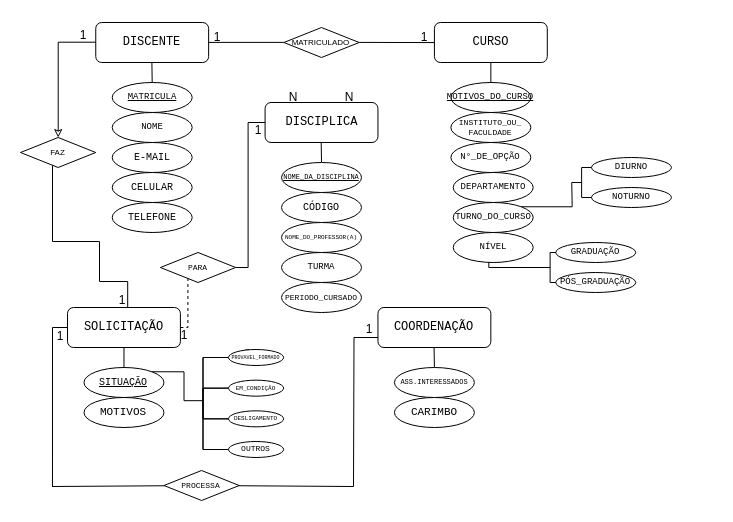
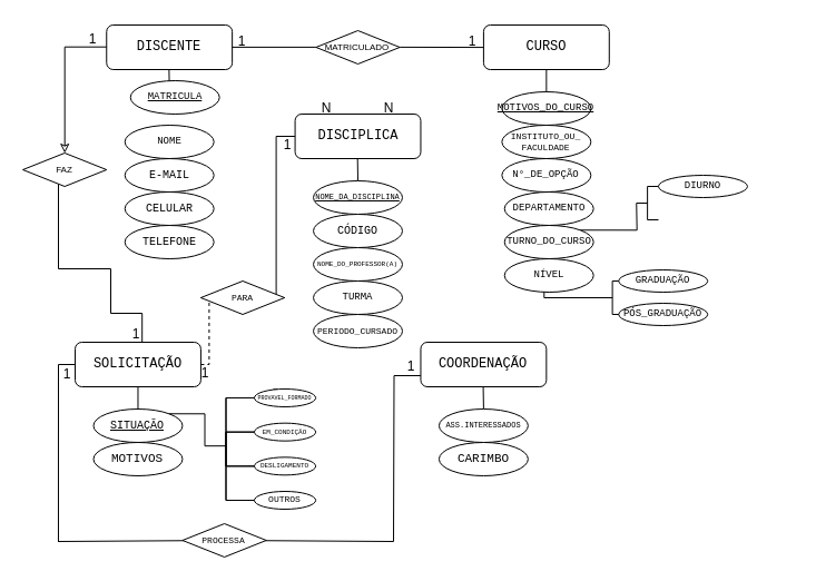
  <mxCell id="0" />
  <mxCell id="1" parent="0" />
  <mxCell id="2" value="" style="group" vertex="1" connectable="0" parent="1"><mxGeometry x="20" y="20" width="690" height="480" as="geometry" /></mxCell>
  <mxCell id="3" style="edgeStyle=orthogonalEdgeStyle;rounded=0;orthogonalLoop=1;jettySize=auto;html=1;endArrow=none;endFill=0;entryX=0.012;entryY=0.145;entryDx=0;entryDy=0;entryPerimeter=0;" edge="1" parent="2" source="68"><mxGeometry relative="1" as="geometry"><mxPoint x="78.492" y="306.8" as="targetPoint" /><mxPoint x="-11.288" y="82" as="sourcePoint" /><Array as="points"><mxPoint x="31.984" y="221" /><mxPoint x="79.018" y="221" /><mxPoint x="79.018" y="261" /><mxPoint x="107.239" y="261" /><mxPoint x="107.239" y="307" /></Array></mxGeometry></mxCell>
  <mxCell id="4" value="DISCENTE" style="rounded=1;whiteSpace=wrap;html=1;fontSize=12;glass=0;strokeWidth=1;shadow=0;fontFamily=Courier New;perimeterSpacing=2;" parent="2" vertex="1"><mxGeometry x="75.256" y="2" width="112.883" height="40" as="geometry" /></mxCell>
  <mxCell id="5" value="" style="endArrow=none;html=1;rounded=0;fontFamily=Courier New;shadow=0;" edge="1" parent="2"><mxGeometry width="50" height="50" relative="1" as="geometry"><mxPoint x="131.697" y="62" as="sourcePoint" /><mxPoint x="131.378" y="42" as="targetPoint" /></mxGeometry></mxCell>
- <mxCell id="6" value="MATRICULA" style="ellipse;whiteSpace=wrap;shadow=0;gradientColor=none;strokeColor=default;fontSize=9;fontFamily=Courier New;labelBackgroundColor=none;labelBorderColor=none;textShadow=0;fontStyle=4;horizontal=1;html=1;" vertex="1" parent="2"><mxGeometry x="91.718" y="62" width="79.959" height="30" as="geometry" /></mxCell>
+ <mxCell id="6" value="MATRICULA" style="ellipse;whiteSpace=wrap;shadow=0;gradientColor=none;strokeColor=default;fontSize=9;fontFamily=Courier New;labelBackgroundColor=none;labelBorderColor=none;textShadow=0;fontStyle=4;horizontal=1;html=1;" vertex="1" parent="2"><mxGeometry x="96.718" y="52" width="79.959" height="30" as="geometry" /></mxCell>
  <mxCell id="7" value="NOME" style="ellipse;whiteSpace=wrap;html=1;shadow=0;gradientColor=none;strokeColor=default;fontSize=9;fontFamily=Courier New;fontStyle=0;" vertex="1" parent="2"><mxGeometry x="91.718" y="92" width="79.959" height="30" as="geometry" /></mxCell>
  <mxCell id="8" value="CELULAR" style="ellipse;whiteSpace=wrap;html=1;shadow=0;gradientColor=none;strokeColor=default;fontSize=10;fontFamily=Courier New;" vertex="1" parent="2"><mxGeometry x="91.718" y="152" width="79.959" height="30" as="geometry" /></mxCell>
  <mxCell id="9" value="E-MAIL" style="ellipse;whiteSpace=wrap;html=1;shadow=0;gradientColor=none;strokeColor=default;fontSize=10;fontFamily=Courier New;" vertex="1" parent="2"><mxGeometry x="91.718" y="122" width="79.959" height="30" as="geometry" /></mxCell>
  <mxCell id="10" value="TELEFONE" style="ellipse;whiteSpace=wrap;html=1;shadow=0;gradientColor=none;strokeColor=default;fontSize=10;fontFamily=Courier New;" vertex="1" parent="2"><mxGeometry x="91.718" y="182" width="79.959" height="30" as="geometry" /></mxCell>
  <mxCell id="11" value="CURSO" style="rounded=1;whiteSpace=wrap;html=1;fontSize=12;glass=0;strokeWidth=1;shadow=0;fontFamily=Courier New;" vertex="1" parent="2"><mxGeometry x="413.906" y="2" width="112.883" height="40" as="geometry" /></mxCell>
  <mxCell id="12" value="" style="endArrow=none;html=1;rounded=0;fontFamily=Courier New;shadow=0;" edge="1" parent="2" target="11"><mxGeometry width="50" height="50" relative="1" as="geometry"><mxPoint x="470.348" y="62" as="sourcePoint" /><mxPoint x="470.028" y="42" as="targetPoint" /></mxGeometry></mxCell>
  <mxCell id="13" value="MOTIVOS_DO_CURSO" style="ellipse;whiteSpace=wrap;shadow=0;gradientColor=none;strokeColor=default;fontSize=9;fontFamily=Courier New;labelBackgroundColor=none;labelBorderColor=none;textShadow=0;fontStyle=4;horizontal=1;html=1;" vertex="1" parent="2"><mxGeometry x="430.368" y="62" width="79.959" height="30" as="geometry" /></mxCell>
  <mxCell id="14" value="INSTITUTO_OU_ FACULDADE" style="ellipse;whiteSpace=wrap;html=1;shadow=0;gradientColor=none;strokeColor=default;fontSize=8;fontFamily=Courier New;fontStyle=0;" vertex="1" parent="2"><mxGeometry x="430.368" y="92" width="79.959" height="30" as="geometry" /></mxCell>
  <mxCell id="15" value="N°_DE_OPÇÃO" style="ellipse;whiteSpace=wrap;html=1;shadow=0;gradientColor=none;strokeColor=default;fontSize=9;fontFamily=Courier New;" vertex="1" parent="2"><mxGeometry x="430.368" y="122" width="79.959" height="30" as="geometry" /></mxCell>
  <mxCell id="16" value="" style="endArrow=none;html=1;rounded=0;exitX=1;exitY=0.25;exitDx=0;exitDy=0;shadow=0;" edge="1" parent="2"><mxGeometry width="50" height="50" relative="1" as="geometry"><mxPoint x="188.139" y="21.9" as="sourcePoint" /><mxPoint x="263.395" y="21.9" as="targetPoint" /></mxGeometry></mxCell>
  <mxCell id="17" value="MATRICULADO" style="rhombus;whiteSpace=wrap;html=1;fontSize=8;shadow=0;" vertex="1" parent="2"><mxGeometry x="263.395" y="7" width="75.256" height="30" as="geometry" /></mxCell>
  <mxCell id="18" value="" style="endArrow=none;html=1;rounded=0;exitX=1;exitY=0.25;exitDx=0;exitDy=0;shadow=0;" edge="1" parent="2"><mxGeometry width="50" height="50" relative="1" as="geometry"><mxPoint x="338.65" y="21.9" as="sourcePoint" /><mxPoint x="413.906" y="22.094" as="targetPoint" /></mxGeometry></mxCell>
  <mxCell id="19" value="DISCIPLICA" style="rounded=1;whiteSpace=wrap;html=1;fontSize=12;glass=0;strokeWidth=1;shadow=0;fontFamily=Courier New;" vertex="1" parent="2"><mxGeometry x="244.581" y="82" width="112.883" height="40" as="geometry" /></mxCell>
  <mxCell id="20" value="" style="endArrow=none;html=1;rounded=0;fontFamily=Courier New;shadow=0;" edge="1" parent="2"><mxGeometry width="50" height="50" relative="1" as="geometry"><mxPoint x="301.022" y="142" as="sourcePoint" /><mxPoint x="300.703" y="122" as="targetPoint" /></mxGeometry></mxCell>
  <mxCell id="21" value="NOME_DA_DISCIPLINA" style="ellipse;whiteSpace=wrap;shadow=0;gradientColor=none;strokeColor=default;fontSize=7;fontFamily=Courier New;labelBackgroundColor=none;labelBorderColor=none;textShadow=0;fontStyle=4;horizontal=1;html=1;" vertex="1" parent="2"><mxGeometry x="261.043" y="142" width="79.959" height="30" as="geometry" /></mxCell>
  <mxCell id="22" value="CÓDIGO" style="ellipse;whiteSpace=wrap;html=1;shadow=0;gradientColor=none;strokeColor=default;fontSize=10;fontFamily=Courier New;fontStyle=0;" vertex="1" parent="2"><mxGeometry x="261.043" y="172" width="79.959" height="30" as="geometry" /></mxCell>
  <mxCell id="23" value="TURMA" style="ellipse;whiteSpace=wrap;html=1;shadow=0;gradientColor=none;strokeColor=default;fontSize=9;fontFamily=Courier New;" vertex="1" parent="2"><mxGeometry x="261.043" y="232" width="79.959" height="30" as="geometry" /></mxCell>
  <mxCell id="24" value="&lt;font style=&quot;font-size: 6px;&quot;&gt;NOME_DO_PROFESSOR(A)&lt;/font&gt;" style="ellipse;whiteSpace=wrap;html=1;shadow=0;gradientColor=none;strokeColor=default;fontSize=9;fontFamily=Courier New;" vertex="1" parent="2"><mxGeometry x="261.043" y="202" width="79.959" height="30" as="geometry" /></mxCell>
  <mxCell id="25" value="PERIODO_CURSADO" style="ellipse;whiteSpace=wrap;html=1;shadow=0;gradientColor=none;strokeColor=default;fontSize=8;fontFamily=Courier New;" vertex="1" parent="2"><mxGeometry x="261.043" y="262" width="79.959" height="30" as="geometry" /></mxCell>
  <mxCell id="26" value="1" style="text;html=1;align=center;verticalAlign=middle;whiteSpace=wrap;rounded=0;shadow=0;" vertex="1" parent="2"><mxGeometry x="169.325" y="2" width="56.442" height="30" as="geometry" /></mxCell>
  <mxCell id="27" value="1" style="text;html=1;align=center;verticalAlign=middle;whiteSpace=wrap;rounded=0;shadow=0;" vertex="1" parent="2"><mxGeometry x="376.278" y="2" width="56.442" height="30" as="geometry" /></mxCell>
  <mxCell id="28" value="DEPARTAMENTO" style="ellipse;whiteSpace=wrap;html=1;shadow=0;gradientColor=none;strokeColor=default;fontSize=9;fontFamily=Courier New;" vertex="1" parent="2"><mxGeometry x="432.72" y="152" width="79.959" height="30" as="geometry" /></mxCell>
  <mxCell id="29" style="edgeStyle=orthogonalEdgeStyle;rounded=0;orthogonalLoop=1;jettySize=auto;html=1;exitX=1;exitY=0;exitDx=0;exitDy=0;endArrow=none;endFill=0;shadow=0;fontFamily=Courier New;" edge="1" parent="2" source="30"><mxGeometry relative="1" as="geometry"><mxPoint x="551.247" y="162" as="targetPoint" /></mxGeometry></mxCell>
  <mxCell id="30" value="TURNO_DO_CURSO" style="ellipse;whiteSpace=wrap;html=1;shadow=0;gradientColor=none;strokeColor=default;fontSize=9;fontFamily=Courier New;" vertex="1" parent="2"><mxGeometry x="432.72" y="182" width="79.959" height="30" as="geometry" /></mxCell>
  <mxCell id="31" value="NÍVEL" style="ellipse;whiteSpace=wrap;html=1;shadow=0;gradientColor=none;strokeColor=default;fontSize=9;fontFamily=Courier New;" vertex="1" parent="2"><mxGeometry x="432.72" y="212" width="79.959" height="30" as="geometry" /></mxCell>
  <mxCell id="32" style="edgeStyle=orthogonalEdgeStyle;rounded=0;orthogonalLoop=1;jettySize=auto;html=1;exitX=1;exitY=0.5;exitDx=0;exitDy=0;entryX=0;entryY=0.5;entryDx=0;entryDy=0;endArrow=none;endFill=0;" edge="1" parent="2" source="70" target="19"><mxGeometry relative="1" as="geometry"><mxPoint x="212.597" y="114" as="targetPoint" /><Array as="points"><mxPoint x="227.648" y="247" /><mxPoint x="227.648" y="102" /></Array></mxGeometry></mxCell>
  <mxCell id="33" style="edgeStyle=orthogonalEdgeStyle;rounded=0;orthogonalLoop=1;jettySize=auto;html=1;exitX=0;exitY=0.5;exitDx=0;exitDy=0;endArrow=none;endFill=0;fontFamily=Courier New;" edge="1" parent="2" source="34"><mxGeometry relative="1" as="geometry"><mxPoint x="31.984" y="466" as="targetPoint" /><Array as="points"><mxPoint x="47.035" y="307" /></Array></mxGeometry></mxCell>
  <mxCell id="34" value="SOLICITAÇÃO" style="rounded=1;whiteSpace=wrap;html=1;fontSize=12;glass=0;strokeWidth=1;shadow=0;fontFamily=Courier New;" vertex="1" parent="2"><mxGeometry x="47.035" y="287" width="112.883" height="40" as="geometry" /></mxCell>
  <mxCell id="35" value="" style="endArrow=none;html=1;rounded=0;fontFamily=Courier New;shadow=0;" edge="1" parent="2" target="34"><mxGeometry width="50" height="50" relative="1" as="geometry"><mxPoint x="103.476" y="347" as="sourcePoint" /><mxPoint x="103.157" y="327" as="targetPoint" /></mxGeometry></mxCell>
  <mxCell id="36" value="SITUAÇÃO" style="ellipse;whiteSpace=wrap;shadow=0;gradientColor=none;strokeColor=default;fontSize=10;fontFamily=Courier New;labelBackgroundColor=none;labelBorderColor=none;textShadow=0;fontStyle=4;horizontal=1;html=1;" vertex="1" parent="2"><mxGeometry x="63.497" y="347" width="79.959" height="30" as="geometry" /></mxCell>
  <mxCell id="37" value="MOTIVOS" style="ellipse;whiteSpace=wrap;html=1;shadow=0;gradientColor=none;strokeColor=default;fontSize=11;fontFamily=Courier New;fontStyle=0;verticalAlign=middle;" vertex="1" parent="2"><mxGeometry x="63.497" y="377" width="79.959" height="30" as="geometry" /></mxCell>
  <mxCell id="38" value="" style="ellipse;whiteSpace=wrap;html=1;align=center;aspect=fixed;fillColor=none;strokeColor=none;resizable=0;perimeter=centerPerimeter;rotatable=0;allowArrows=0;points=[];outlineConnect=1;shadow=0;" vertex="1" parent="2"><mxGeometry x="615.215" y="252" width="10" height="10" as="geometry" /></mxCell>
  <mxCell id="39" value="" style="strokeWidth=1;html=1;shape=mxgraph.flowchart.annotation_2;align=left;labelPosition=right;pointerEvents=1;fontSize=9;shadow=0;fontFamily=Courier New;" vertex="1" parent="2"><mxGeometry x="519.734" y="232" width="19.755" height="30" as="geometry" /></mxCell>
  <mxCell id="40" value="GRADUAÇÃO" style="ellipse;whiteSpace=wrap;html=1;shadow=0;gradientColor=none;strokeColor=default;fontSize=9;fontFamily=Courier New;" vertex="1" parent="2"><mxGeometry x="535.256" y="222" width="79.959" height="20" as="geometry" /></mxCell>
  <mxCell id="41" value="PÓS_GRADUAÇÃO" style="ellipse;whiteSpace=wrap;html=1;shadow=0;gradientColor=none;strokeColor=default;fontSize=9;fontFamily=Courier New;" vertex="1" parent="2"><mxGeometry x="535.256" y="252" width="79.959" height="20" as="geometry" /></mxCell>
  <mxCell id="42" style="edgeStyle=orthogonalEdgeStyle;rounded=0;orthogonalLoop=1;jettySize=auto;html=1;exitX=0.5;exitY=1;exitDx=0;exitDy=0;endArrow=none;endFill=0;shadow=0;fontFamily=Courier New;" edge="1" parent="2"><mxGeometry relative="1" as="geometry"><mxPoint x="468.306" y="242" as="sourcePoint" /><mxPoint x="523.027" y="247" as="targetPoint" /><Array as="points"><mxPoint x="468.466" y="247" /></Array></mxGeometry></mxCell>
  <mxCell id="43" value="" style="ellipse;whiteSpace=wrap;html=1;align=center;aspect=fixed;fillColor=none;strokeColor=none;resizable=0;perimeter=centerPerimeter;rotatable=0;allowArrows=0;points=[];outlineConnect=1;shadow=0;" vertex="1" parent="2"><mxGeometry x="680.593" y="182" width="10" height="10" as="geometry" /></mxCell>
  <mxCell id="44" value="" style="strokeWidth=1;html=1;shape=mxgraph.flowchart.annotation_2;align=left;labelPosition=right;pointerEvents=1;fontSize=9;shadow=0;" vertex="1" parent="2"><mxGeometry x="551.247" y="147" width="19.755" height="30" as="geometry" /></mxCell>
  <mxCell id="45" value="DIURNO" style="ellipse;whiteSpace=wrap;html=1;shadow=0;gradientColor=none;strokeColor=default;fontSize=9;fontFamily=Courier New;" vertex="1" parent="2"><mxGeometry x="571.002" y="137" width="79.959" height="20" as="geometry" /></mxCell>
- <mxCell id="46" value="NOTURNO" style="ellipse;whiteSpace=wrap;html=1;shadow=0;gradientColor=none;strokeColor=default;fontSize=9;fontFamily=Courier New;" vertex="1" parent="2"><mxGeometry x="571.002" y="167" width="79.959" height="20" as="geometry" /></mxCell>
  <mxCell id="47" value="p" style="group;shadow=0;fontSize=10;horizontal=1;fontFamily=Courier New;" vertex="1" connectable="0" parent="2"><mxGeometry x="182.495" y="319" width="90.307" height="118" as="geometry" /></mxCell>
  <mxCell id="48" value="" style="ellipse;whiteSpace=wrap;html=1;align=center;aspect=fixed;fillColor=none;strokeColor=none;resizable=0;perimeter=centerPerimeter;rotatable=0;allowArrows=0;points=[];outlineConnect=1;shadow=0;fontFamily=Courier New;" vertex="1" parent="47"><mxGeometry x="85.358" width="10" height="10" as="geometry" /></mxCell>
  <mxCell id="49" value="" style="group;shadow=0;verticalAlign=middle;horizontal=1;fontFamily=Courier New;" vertex="1" connectable="0" parent="47"><mxGeometry y="18" width="80.623" height="92" as="geometry" /></mxCell>
  <mxCell id="50" value="" style="strokeWidth=1;html=1;shape=mxgraph.flowchart.annotation_1;align=left;pointerEvents=1;shadow=0;horizontal=1;fontFamily=Courier New;" vertex="1" parent="49"><mxGeometry width="25.484" height="61.333" as="geometry" /></mxCell>
  <mxCell id="51" value="" style="strokeWidth=1;html=1;shape=mxgraph.flowchart.annotation_1;align=left;pointerEvents=1;shadow=0;horizontal=1;fontFamily=Courier New;" vertex="1" parent="49"><mxGeometry y="30.667" width="25.484" height="61.333" as="geometry" /></mxCell>
  <mxCell id="52" value="" style="group;shadow=0;verticalAlign=bottom;horizontal=1;fontFamily=Courier New;" vertex="1" connectable="0" parent="49"><mxGeometry width="80.623" height="92" as="geometry" /></mxCell>
  <mxCell id="53" value="" style="strokeWidth=1;html=1;shape=mxgraph.flowchart.annotation_1;align=left;pointerEvents=1;shadow=0;horizontal=1;fontFamily=Courier New;" vertex="1" parent="52"><mxGeometry width="25.484" height="61.333" as="geometry" /></mxCell>
  <mxCell id="54" value="" style="strokeWidth=1;html=1;shape=mxgraph.flowchart.annotation_1;align=left;pointerEvents=1;shadow=0;horizontal=1;fontFamily=Courier New;" vertex="1" parent="52"><mxGeometry y="30.667" width="25.484" height="61.333" as="geometry" /></mxCell>
  <mxCell id="55" value="&lt;font style=&quot;font-size: 6px;&quot;&gt;EM_CONDIÇÃO&lt;/font&gt;" style="ellipse;whiteSpace=wrap;html=1;shadow=0;fontFamily=Courier New;verticalAlign=bottom;horizontal=1;" vertex="1" parent="52"><mxGeometry x="25.484" y="22.67" width="55.139" height="16" as="geometry" /></mxCell>
  <mxCell id="56" value="&lt;div style=&quot;&quot;&gt;&lt;font style=&quot;font-size: 6px;&quot;&gt;DESLIGAMENTO&lt;/font&gt;&lt;/div&gt;" style="ellipse;whiteSpace=wrap;html=1;shadow=0;fontFamily=Courier New;verticalAlign=middle;horizontal=1;fontSize=7;" vertex="1" parent="52"><mxGeometry x="25.484" y="53.33" width="55.139" height="16" as="geometry" /></mxCell>
  <mxCell id="57" value="&lt;font style=&quot;font-size: 5px;&quot;&gt;PROVAVEL_FORMADO&lt;/font&gt;" style="ellipse;whiteSpace=wrap;html=1;shadow=0;fontFamily=Courier New;verticalAlign=bottom;horizontal=1;" vertex="1" parent="47"><mxGeometry x="25.484" y="10" width="55.139" height="16" as="geometry" /></mxCell>
  <mxCell id="58" value="&lt;font style=&quot;font-size: 8px;&quot;&gt;OUTROS&lt;/font&gt;" style="ellipse;whiteSpace=wrap;html=1;shadow=0;fontFamily=Courier New;verticalAlign=bottom;horizontal=1;" vertex="1" parent="47"><mxGeometry x="25.484" y="102" width="55.139" height="16" as="geometry" /></mxCell>
  <mxCell id="59" style="edgeStyle=orthogonalEdgeStyle;rounded=0;orthogonalLoop=1;jettySize=auto;html=1;exitX=1;exitY=0;exitDx=0;exitDy=0;entryX=0.001;entryY=0.204;entryDx=0;entryDy=0;entryPerimeter=0;endArrow=none;endFill=0;shadow=0;fontFamily=Courier New;" edge="1" parent="2" source="36" target="54"><mxGeometry relative="1" as="geometry" /></mxCell>
  <mxCell id="60" style="edgeStyle=orthogonalEdgeStyle;rounded=0;orthogonalLoop=1;jettySize=auto;html=1;exitX=0;exitY=0.75;exitDx=0;exitDy=0;endArrow=none;endFill=0;fontFamily=Courier New;" edge="1" parent="2" source="61"><mxGeometry relative="1" as="geometry"><mxPoint x="333.006" y="466" as="targetPoint" /></mxGeometry></mxCell>
  <mxCell id="61" value="COORDENAÇÃO" style="rounded=1;whiteSpace=wrap;html=1;fontSize=12;glass=0;strokeWidth=1;shadow=0;fontFamily=Courier New;" vertex="1" parent="2"><mxGeometry x="357.464" y="287" width="112.883" height="40" as="geometry" /></mxCell>
  <mxCell id="62" value="" style="endArrow=none;html=1;rounded=0;fontFamily=Courier New;shadow=0;" edge="1" parent="2"><mxGeometry width="50" height="50" relative="1" as="geometry"><mxPoint x="413.906" y="347" as="sourcePoint" /><mxPoint x="413.586" y="327" as="targetPoint" /></mxGeometry></mxCell>
  <mxCell id="63" value="ASS.INTERESSADOS" style="ellipse;whiteSpace=wrap;shadow=0;gradientColor=none;strokeColor=default;fontSize=7;fontFamily=Courier New;labelBackgroundColor=none;labelBorderColor=none;textShadow=0;fontStyle=0;horizontal=1;html=1;" vertex="1" parent="2"><mxGeometry x="373.926" y="347" width="79.959" height="30" as="geometry" /></mxCell>
  <mxCell id="64" value="CARIMBO" style="ellipse;whiteSpace=wrap;html=1;shadow=0;gradientColor=none;strokeColor=default;fontSize=11;fontFamily=Courier New;fontStyle=0;" vertex="1" parent="2"><mxGeometry x="373.926" y="377" width="79.959" height="30" as="geometry" /></mxCell>
  <mxCell id="65" value="N" style="text;html=1;align=center;verticalAlign=middle;whiteSpace=wrap;rounded=0;shadow=0;" vertex="1" parent="2"><mxGeometry x="244.581" y="62" width="56.442" height="30" as="geometry" /></mxCell>
  <mxCell id="66" value="N" style="text;html=1;align=center;verticalAlign=middle;whiteSpace=wrap;rounded=0;shadow=0;" vertex="1" parent="2"><mxGeometry x="301.022" y="62" width="56.442" height="30" as="geometry" /></mxCell>
  <mxCell id="67" value="" style="edgeStyle=orthogonalEdgeStyle;rounded=0;orthogonalLoop=1;jettySize=auto;html=1;exitX=0.018;exitY=0.493;exitDx=0;exitDy=0;endArrow=classic;endFill=0;exitPerimeter=0;" edge="1" parent="2" source="4" target="68"><mxGeometry relative="1" as="geometry"><mxPoint x="31.984" y="242" as="targetPoint" /><mxPoint x="73.374" y="22" as="sourcePoint" /></mxGeometry></mxCell>
  <mxCell id="68" value="FAZ" style="rhombus;whiteSpace=wrap;html=1;fontSize=8;shadow=0;" vertex="1" parent="2"><mxGeometry y="117" width="75.256" height="30" as="geometry" /></mxCell>
  <mxCell id="69" value="" style="edgeStyle=orthogonalEdgeStyle;rounded=0;orthogonalLoop=1;jettySize=auto;html=1;exitX=1;exitY=0.5;exitDx=0;exitDy=0;entryX=0;entryY=0.5;entryDx=0;entryDy=0;endArrow=none;endFill=0;fontFamily=Courier New;dashed=1;" edge="1" parent="2" source="34" target="70"><mxGeometry relative="1" as="geometry"><mxPoint x="244.581" y="102" as="targetPoint" /><mxPoint x="159.918" y="307" as="sourcePoint" /><Array as="points"><mxPoint x="167.444" y="307" /><mxPoint x="167.444" y="247" /></Array></mxGeometry></mxCell>
- <mxCell id="70" value="PARA" style="rhombus;whiteSpace=wrap;html=1;fontSize=8;shadow=0;fontFamily=Courier New;" vertex="1" parent="2"><mxGeometry x="139.918" y="232" width="75.256" height="30" as="geometry" /></mxCell>
+ <mxCell id="70" value="PARA" style="rhombus;whiteSpace=wrap;html=1;fontSize=8;shadow=0;fontFamily=Courier New;" vertex="1" parent="2"><mxGeometry x="159.918" y="232" width="75.256" height="30" as="geometry" /></mxCell>
  <mxCell id="71" value="" style="endArrow=none;html=1;rounded=0;fontFamily=Courier New;" edge="1" parent="2" source="73"><mxGeometry width="50" height="50" relative="1" as="geometry"><mxPoint x="31.513" y="466" as="sourcePoint" /><mxPoint x="333.006" y="466" as="targetPoint" /></mxGeometry></mxCell>
  <mxCell id="72" value="" style="endArrow=none;html=1;rounded=0;fontFamily=Courier New;" edge="1" parent="2" target="73"><mxGeometry width="50" height="50" relative="1" as="geometry"><mxPoint x="31.513" y="466" as="sourcePoint" /><mxPoint x="333.006" y="466" as="targetPoint" /></mxGeometry></mxCell>
  <mxCell id="73" value="PROCESSA" style="rhombus;whiteSpace=wrap;html=1;fontSize=8;shadow=0;fontFamily=Courier New;" vertex="1" parent="2"><mxGeometry x="143.456" y="450" width="75.256" height="30" as="geometry" /></mxCell>
  <mxCell id="74" value="1" style="text;html=1;align=center;verticalAlign=middle;whiteSpace=wrap;rounded=0;shadow=0;" vertex="1" parent="2"><mxGeometry x="35.276" width="56.442" height="30" as="geometry" /></mxCell>
  <mxCell id="75" value="1" style="text;html=1;align=center;verticalAlign=middle;whiteSpace=wrap;rounded=0;shadow=0;" vertex="1" parent="2"><mxGeometry x="73.845" y="265" width="56.442" height="30" as="geometry" /></mxCell>
  <mxCell id="76" value="1" style="text;html=1;align=center;verticalAlign=middle;whiteSpace=wrap;rounded=0;shadow=0;" vertex="1" parent="2"><mxGeometry x="12.229" y="301" width="56.442" height="30" as="geometry" /></mxCell>
  <mxCell id="77" value="1" style="text;html=1;align=center;verticalAlign=middle;whiteSpace=wrap;rounded=0;shadow=0;" vertex="1" parent="2"><mxGeometry x="321.247" y="294" width="56.442" height="30" as="geometry" /></mxCell>
  <mxCell id="78" value="1" style="text;html=1;align=center;verticalAlign=middle;whiteSpace=wrap;rounded=0;shadow=0;" vertex="1" parent="2"><mxGeometry x="135.93" y="300" width="56.442" height="30" as="geometry" /></mxCell>
  <mxCell id="79" value="1" style="text;html=1;align=center;verticalAlign=middle;whiteSpace=wrap;rounded=0;shadow=0;" vertex="1" parent="2"><mxGeometry x="209.775" y="95" width="56.442" height="30" as="geometry" /></mxCell>
